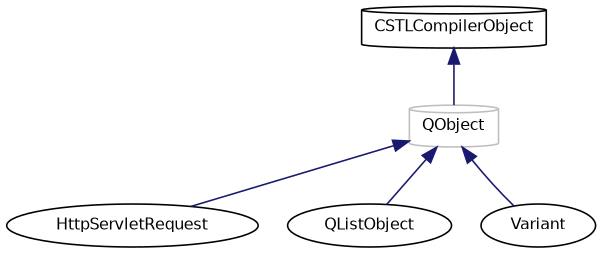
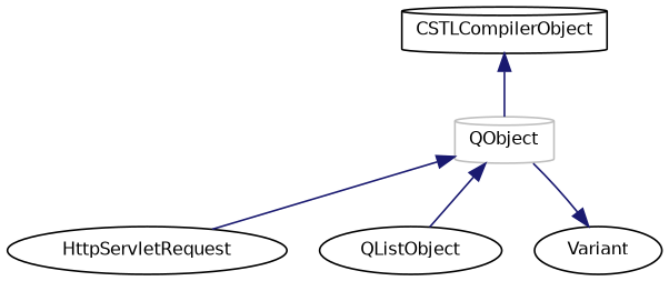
  digraph {
    rankdir=TB
    node [color=black fillcolor=white fontname=Helvetica fontsize=10 shape=ellipse style=filled]
    edge [color=midnightblue dir=back fontname=Helvetica fontsize=10 labelfontname=Helvetica labelfontsize=10 style=solid]
    n1 [color=grey75 height=0.2 label=QObject shape=cylinder width=0.4]
    n2 [height=0.2 label=HttpServletRequest width=0.4]
    n3 [height=0.2 label=QListObject width=0.4]
    n4 [height=0.2 label=Variant width=0.4]
    n5 [height=0.2 label=CSTLCompilerObject shape=cylinder width=0.4]
    n1 -> n2
    n1 -> n3
-   n1 -> n4
+   n4 -> n1
    n5 -> n1
  }
